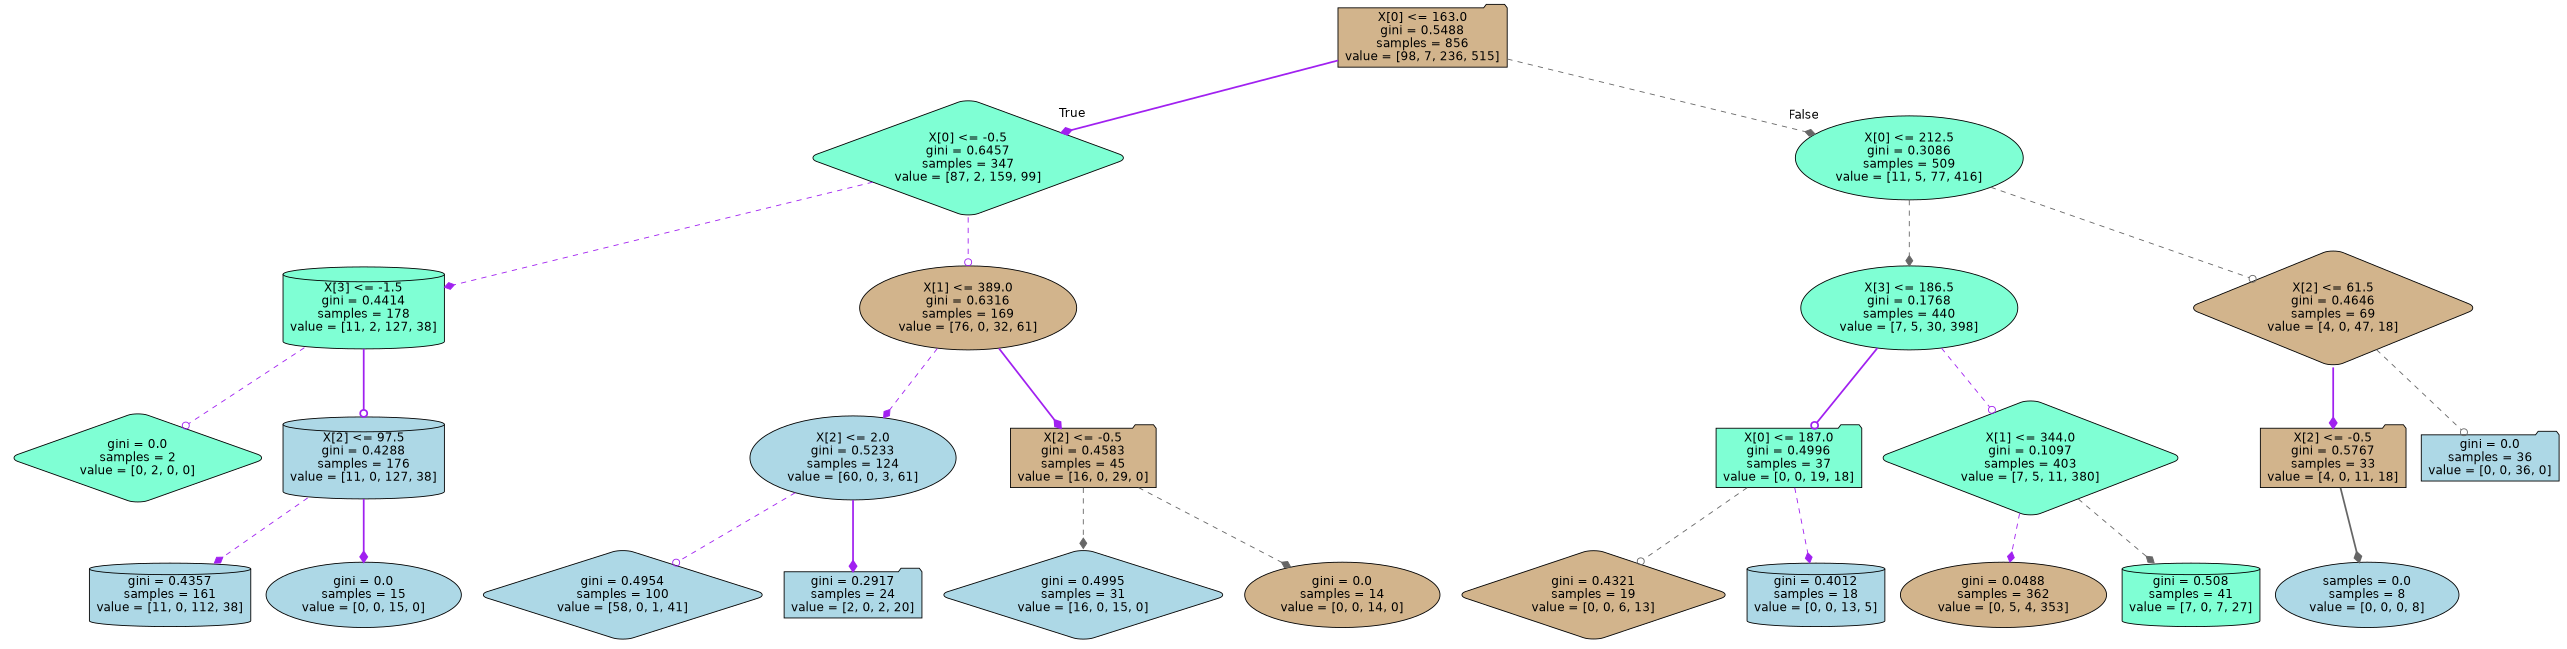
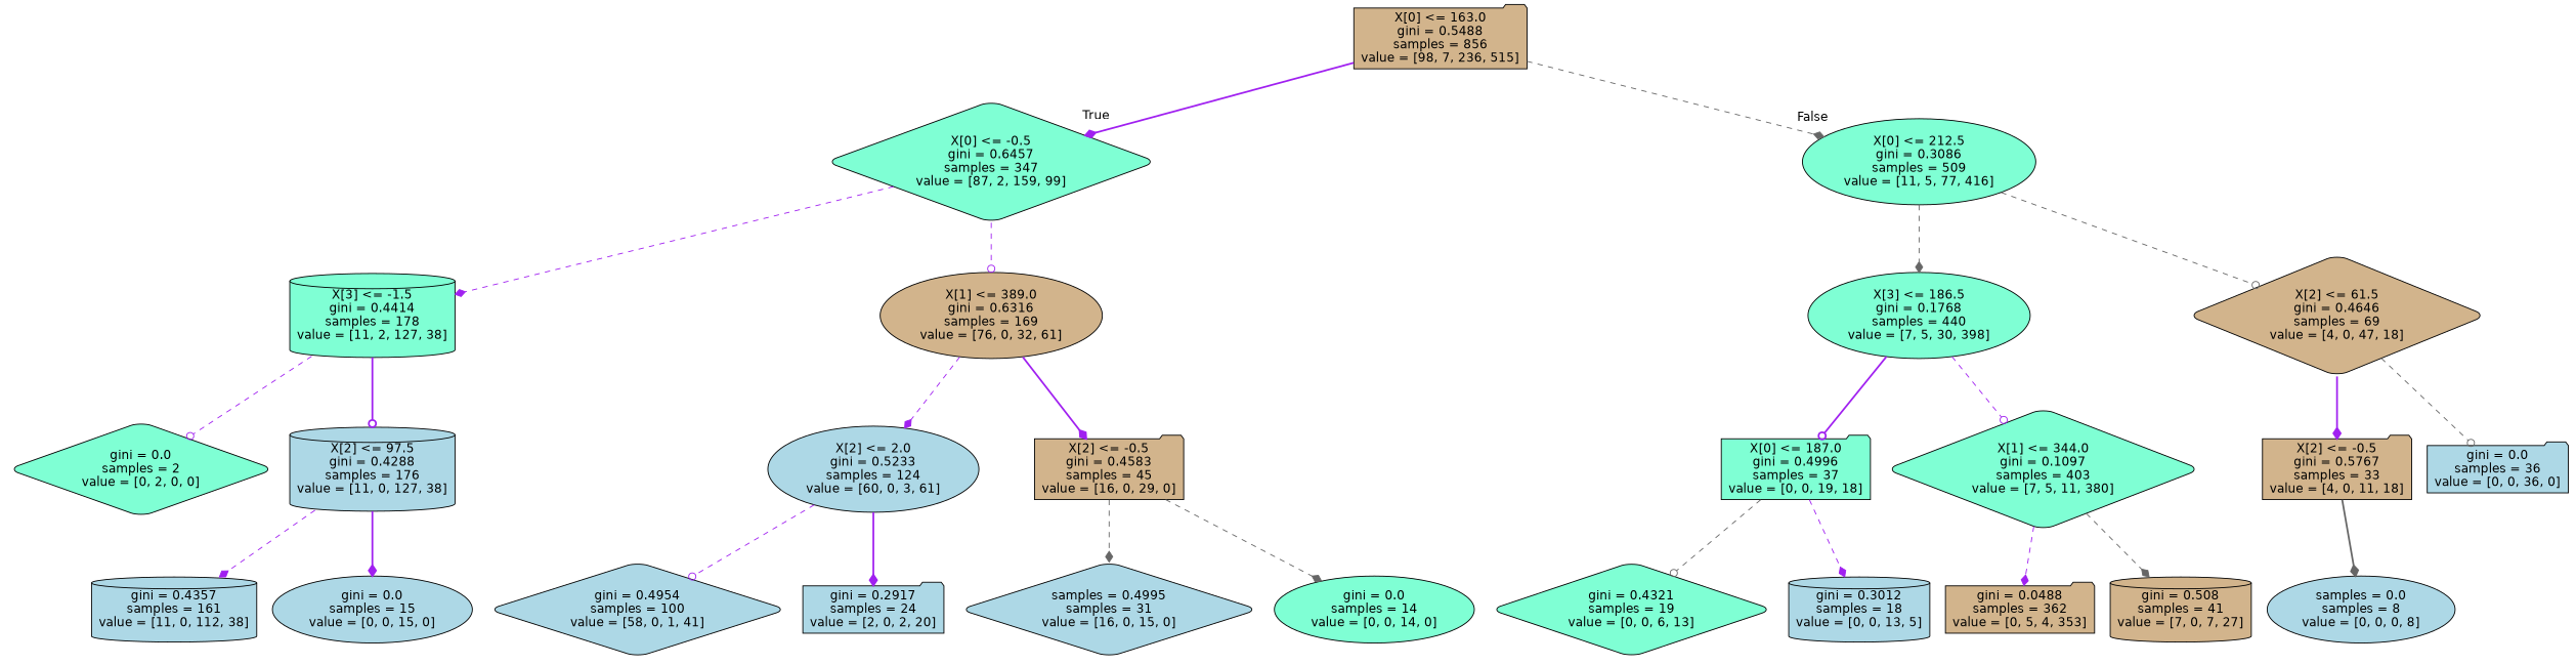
  digraph {
    node [color=black fillcolor=lightblue fontname=helvetica shape=folder style="filled, rounded"]
    edge [arrowhead=diamond color=purple fontname=helvetica style=dashed]
    n1 [fillcolor=tan label="X[0] <= 163.0\ngini = 0.5488\nsamples = 856\nvalue = [98, 7, 236, 515]"]
    n2 [fillcolor=aquamarine label="X[0] <= -0.5\ngini = 0.6457\nsamples = 347\nvalue = [87, 2, 159, 99]" shape=diamond]
    n3 [fillcolor=aquamarine label="X[0] <= 212.5\ngini = 0.3086\nsamples = 509\nvalue = [11, 5, 77, 416]" shape=ellipse]
    n4 [fillcolor=aquamarine label="X[3] <= -1.5\ngini = 0.4414\nsamples = 178\nvalue = [11, 2, 127, 38]" shape=cylinder]
    n5 [fillcolor=tan label="X[1] <= 389.0\ngini = 0.6316\nsamples = 169\nvalue = [76, 0, 32, 61]" shape=ellipse]
    n6 [fillcolor=aquamarine label="X[3] <= 186.5\ngini = 0.1768\nsamples = 440\nvalue = [7, 5, 30, 398]" shape=ellipse]
    n7 [fillcolor=tan label="X[2] <= 61.5\ngini = 0.4646\nsamples = 69\nvalue = [4, 0, 47, 18]" shape=diamond]
    n8 [fillcolor=aquamarine label="gini = 0.0\nsamples = 2\nvalue = [0, 2, 0, 0]" shape=diamond]
    n9 [label="X[2] <= 97.5\ngini = 0.4288\nsamples = 176\nvalue = [11, 0, 127, 38]" shape=cylinder]
    n10 [label="X[2] <= 2.0\ngini = 0.5233\nsamples = 124\nvalue = [60, 0, 3, 61]" shape=ellipse]
    n11 [fillcolor=tan label="X[2] <= -0.5\ngini = 0.4583\nsamples = 45\nvalue = [16, 0, 29, 0]"]
    n12 [label="gini = 0.4357\nsamples = 161\nvalue = [11, 0, 112, 38]" shape=cylinder]
    n13 [label="gini = 0.0\nsamples = 15\nvalue = [0, 0, 15, 0]" shape=ellipse]
    n14 [label="gini = 0.4954\nsamples = 100\nvalue = [58, 0, 1, 41]" shape=diamond]
    n15 [label="gini = 0.2917\nsamples = 24\nvalue = [2, 0, 2, 20]"]
-   n16 [label="gini = 0.4995\nsamples = 31\nvalue = [16, 0, 15, 0]" shape=diamond]
-   n17 [fillcolor=tan label="gini = 0.0\nsamples = 14\nvalue = [0, 0, 14, 0]" shape=ellipse]
+   n16 [label="samples = 0.4995\nsamples = 31\nvalue = [16, 0, 15, 0]" shape=diamond]
+   n17 [fillcolor=aquamarine label="gini = 0.0\nsamples = 14\nvalue = [0, 0, 14, 0]" shape=ellipse]
    n18 [fillcolor=aquamarine label="X[0] <= 187.0\ngini = 0.4996\nsamples = 37\nvalue = [0, 0, 19, 18]"]
    n19 [fillcolor=aquamarine label="X[1] <= 344.0\ngini = 0.1097\nsamples = 403\nvalue = [7, 5, 11, 380]" shape=diamond]
    n20 [fillcolor=tan label="X[2] <= -0.5\ngini = 0.5767\nsamples = 33\nvalue = [4, 0, 11, 18]"]
    n21 [label="gini = 0.0\nsamples = 36\nvalue = [0, 0, 36, 0]"]
-   n22 [fillcolor=tan label="gini = 0.4321\nsamples = 19\nvalue = [0, 0, 6, 13]" shape=diamond]
-   n23 [label="gini = 0.4012\nsamples = 18\nvalue = [0, 0, 13, 5]" shape=cylinder]
-   n24 [fillcolor=tan label="gini = 0.0488\nsamples = 362\nvalue = [0, 5, 4, 353]" shape=ellipse]
-   n25 [fillcolor=aquamarine label="gini = 0.508\nsamples = 41\nvalue = [7, 0, 7, 27]" shape=cylinder]
+   n22 [fillcolor=aquamarine label="gini = 0.4321\nsamples = 19\nvalue = [0, 0, 6, 13]" shape=diamond]
+   n23 [label="gini = 0.3012\nsamples = 18\nvalue = [0, 0, 13, 5]" shape=cylinder]
+   n24 [fillcolor=tan label="gini = 0.0488\nsamples = 362\nvalue = [0, 5, 4, 353]"]
+   n25 [fillcolor=tan label="gini = 0.508\nsamples = 41\nvalue = [7, 0, 7, 27]" shape=cylinder]
    n26 [label="samples = 0.0\nsamples = 8\nvalue = [0, 0, 0, 8]" shape=ellipse]
    n1 -> n2 [headlabel=True labelangle=45 labeldistance=2.5 style=bold]
    n1 -> n3 [color=gray40 headlabel=False labelangle=-45 labeldistance=2.5]
    n2 -> n4
    n2 -> n5 [arrowhead=odot]
    n3 -> n6 [color=gray40]
    n3 -> n7 [arrowhead=odot color=gray40]
    n4 -> n8 [arrowhead=odot]
    n4 -> n9 [arrowhead=odot style=bold]
    n5 -> n10
    n5 -> n11 [style=bold]
    n6 -> n18 [arrowhead=odot style=bold]
    n6 -> n19 [arrowhead=odot]
    n7 -> n20 [style=bold]
    n7 -> n21 [arrowhead=odot color=gray40]
    n9 -> n12
    n9 -> n13 [style=bold]
    n10 -> n14 [arrowhead=odot]
    n10 -> n15 [style=bold]
    n11 -> n16 [color=gray40]
    n11 -> n17 [color=gray40]
    n18 -> n22 [arrowhead=odot color=gray40]
    n18 -> n23
    n19 -> n24
    n19 -> n25 [color=gray40]
    n20 -> n26 [color=gray40 style=bold]
  }
